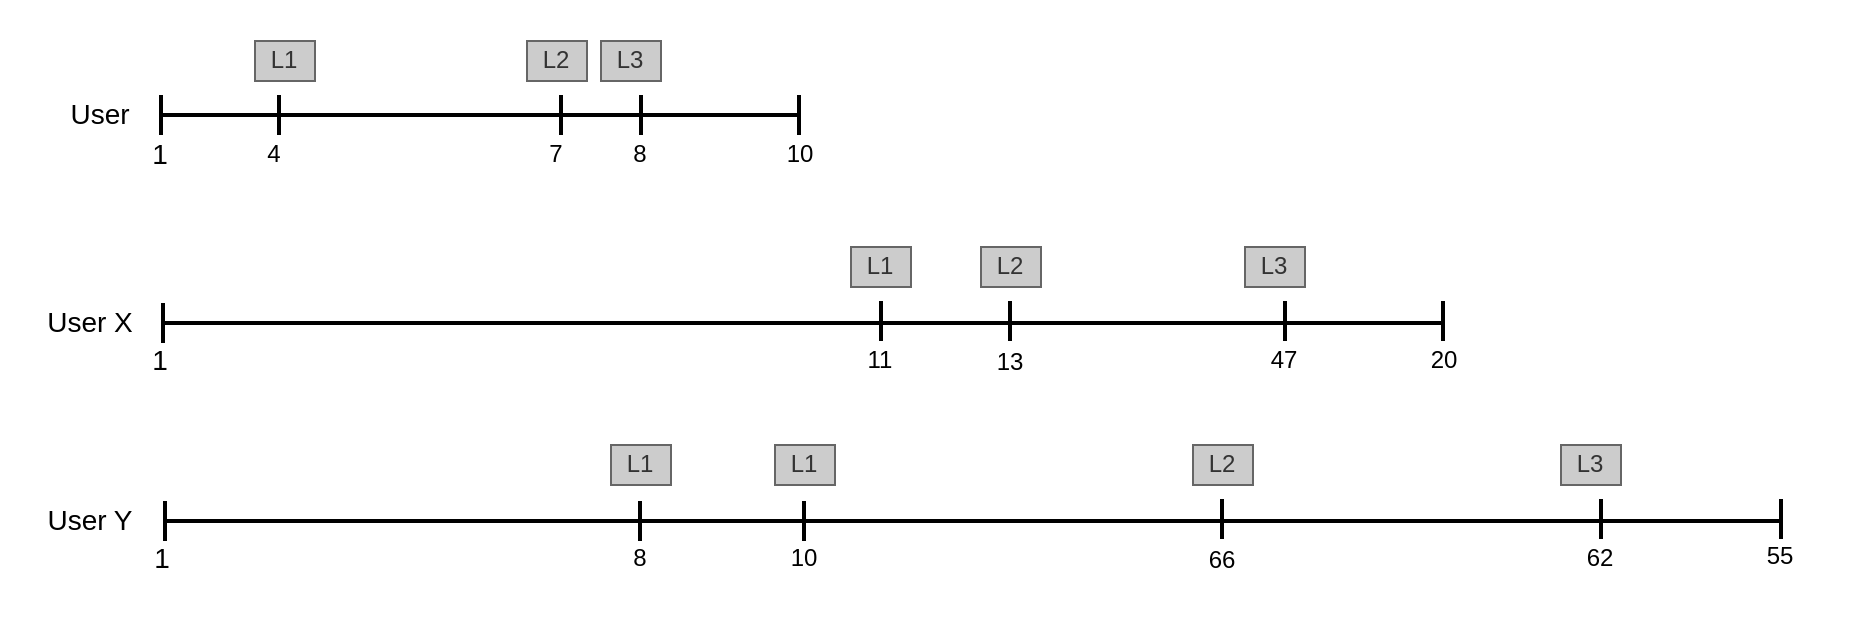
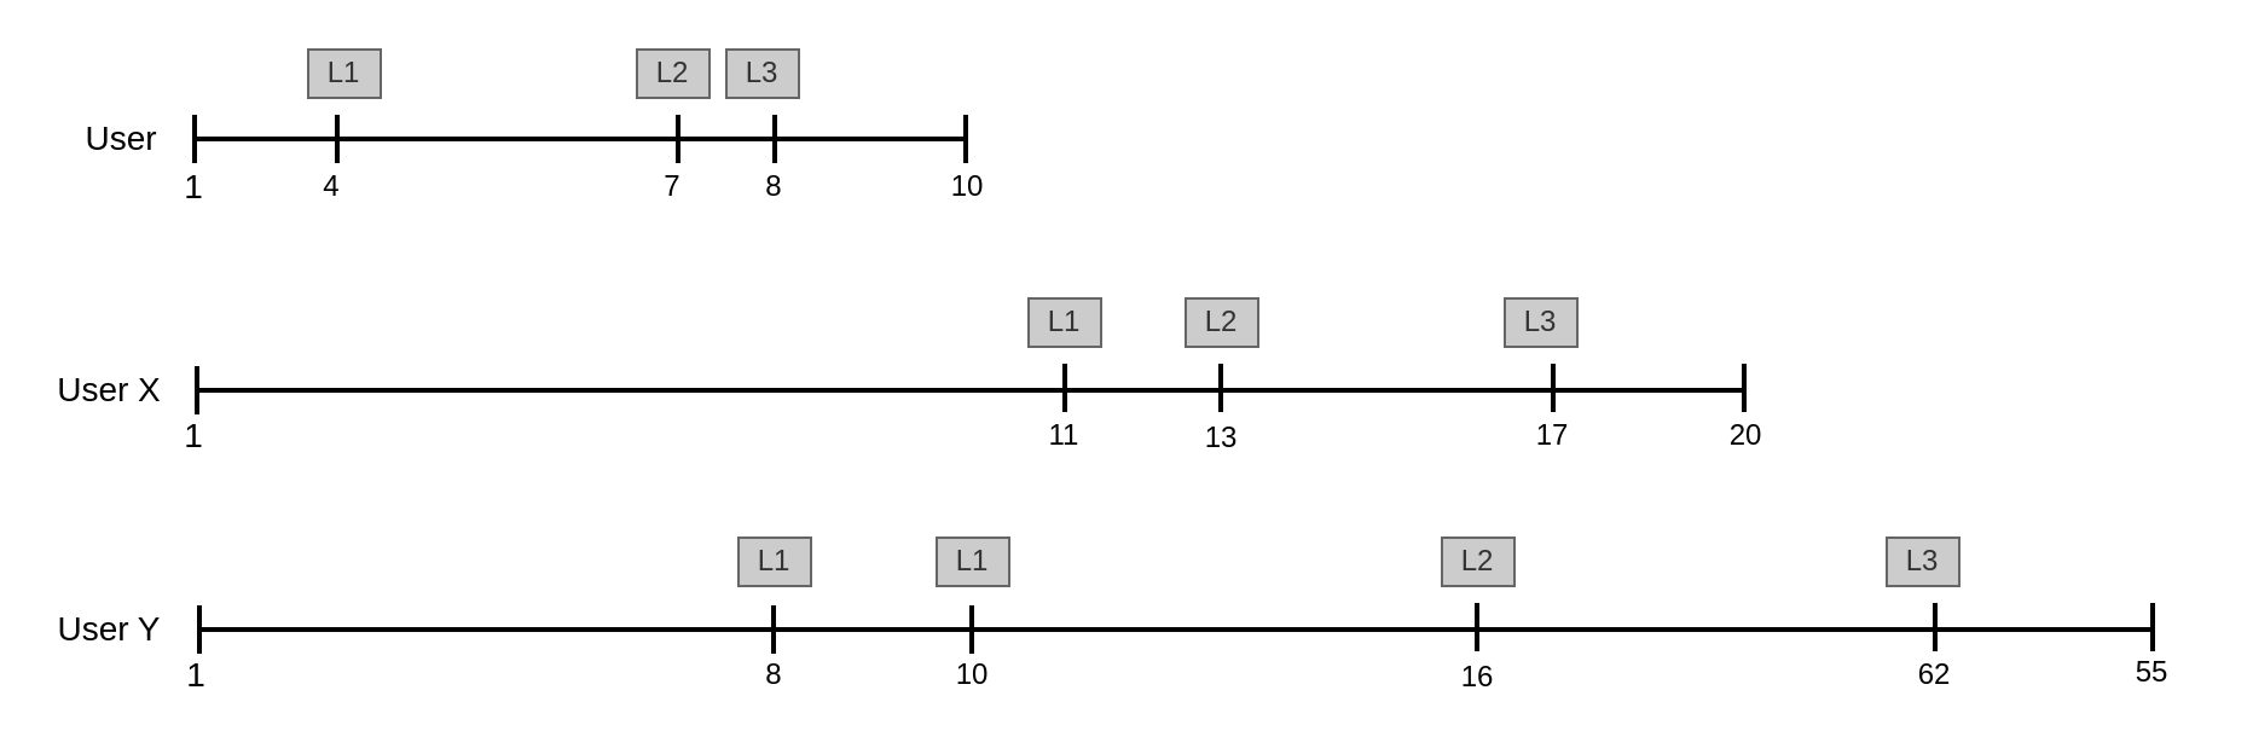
  <mxCell id="0" />
  <mxCell id="1" parent="0" />
  <mxCell id="2" value="" style="endArrow=none;html=1;strokeWidth=2;" edge="1" parent="1"><mxGeometry width="50" height="50" relative="1" as="geometry"><mxPoint x="80" y="57" as="sourcePoint" /><mxPoint x="400" y="57" as="targetPoint" /></mxGeometry></mxCell>
  <mxCell id="3" value="" style="endArrow=none;html=1;strokeWidth=2;" edge="1" parent="1"><mxGeometry width="50" height="50" relative="1" as="geometry"><mxPoint x="80" y="67" as="sourcePoint" /><mxPoint x="80" y="47" as="targetPoint" /></mxGeometry></mxCell>
  <mxCell id="4" value="" style="endArrow=none;html=1;strokeWidth=2;" edge="1" parent="1"><mxGeometry width="50" height="50" relative="1" as="geometry"><mxPoint x="399" y="47" as="sourcePoint" /><mxPoint x="399" y="67" as="targetPoint" /></mxGeometry></mxCell>
  <mxCell id="5" value="&lt;font style=&quot;font-size: 14px&quot;&gt;1&lt;/font&gt;" style="text;html=1;strokeColor=none;fillColor=none;align=center;verticalAlign=middle;whiteSpace=wrap;rounded=0;" vertex="1" parent="1"><mxGeometry x="60" y="67" width="40" height="20" as="geometry" /></mxCell>
  <mxCell id="6" value="10" style="text;html=1;strokeColor=none;fillColor=none;align=center;verticalAlign=middle;whiteSpace=wrap;rounded=0;" vertex="1" parent="1"><mxGeometry x="380" y="67" width="40" height="20" as="geometry" /></mxCell>
  <mxCell id="7" value="" style="endArrow=none;html=1;strokeWidth=2;" edge="1" parent="1"><mxGeometry width="50" height="50" relative="1" as="geometry"><mxPoint x="139" y="67" as="sourcePoint" /><mxPoint x="139" y="47" as="targetPoint" /></mxGeometry></mxCell>
  <mxCell id="8" value="" style="endArrow=none;html=1;strokeWidth=2;" edge="1" parent="1"><mxGeometry width="50" height="50" relative="1" as="geometry"><mxPoint x="320" y="67" as="sourcePoint" /><mxPoint x="320" y="47" as="targetPoint" /></mxGeometry></mxCell>
  <mxCell id="9" value="" style="endArrow=none;html=1;strokeWidth=2;" edge="1" parent="1"><mxGeometry width="50" height="50" relative="1" as="geometry"><mxPoint x="280" y="67" as="sourcePoint" /><mxPoint x="280" y="47" as="targetPoint" /></mxGeometry></mxCell>
  <mxCell id="10" value="L1" style="text;html=1;strokeColor=#666666;align=center;verticalAlign=middle;whiteSpace=wrap;rounded=0;fontColor=#333333;fillColor=#CCCCCC;" vertex="1" parent="1"><mxGeometry x="127" y="20" width="30" height="20" as="geometry" /></mxCell>
  <mxCell id="11" value="L2" style="text;html=1;strokeColor=#666666;align=center;verticalAlign=middle;whiteSpace=wrap;rounded=0;fontColor=#333333;fillColor=#CCCCCC;" vertex="1" parent="1"><mxGeometry x="263" y="20" width="30" height="20" as="geometry" /></mxCell>
  <mxCell id="12" value="L3" style="text;html=1;strokeColor=#666666;align=center;verticalAlign=middle;whiteSpace=wrap;rounded=0;fontColor=#333333;fillColor=#CCCCCC;" vertex="1" parent="1"><mxGeometry x="300" y="20" width="30" height="20" as="geometry" /></mxCell>
  <mxCell id="13" value="4" style="text;html=1;strokeColor=none;fillColor=none;align=center;verticalAlign=middle;whiteSpace=wrap;rounded=0;" vertex="1" parent="1"><mxGeometry x="117" y="67" width="40" height="20" as="geometry" /></mxCell>
  <mxCell id="14" value="7" style="text;html=1;strokeColor=none;fillColor=none;align=center;verticalAlign=middle;whiteSpace=wrap;rounded=0;" vertex="1" parent="1"><mxGeometry x="258" y="67" width="40" height="20" as="geometry" /></mxCell>
  <mxCell id="15" value="8" style="text;html=1;strokeColor=none;fillColor=none;align=center;verticalAlign=middle;whiteSpace=wrap;rounded=0;" vertex="1" parent="1"><mxGeometry x="300" y="67" width="40" height="20" as="geometry" /></mxCell>
  <mxCell id="16" value="" style="endArrow=none;html=1;strokeWidth=2;" edge="1" parent="1"><mxGeometry width="50" height="50" relative="1" as="geometry"><mxPoint x="81" y="161" as="sourcePoint" /><mxPoint x="401" y="161" as="targetPoint" /></mxGeometry></mxCell>
  <mxCell id="17" value="" style="endArrow=none;html=1;strokeWidth=2;" edge="1" parent="1"><mxGeometry width="50" height="50" relative="1" as="geometry"><mxPoint x="81" y="171" as="sourcePoint" /><mxPoint x="81" y="151" as="targetPoint" /></mxGeometry></mxCell>
  <mxCell id="18" value="" style="endArrow=none;html=1;strokeWidth=2;" edge="1" parent="1"><mxGeometry width="50" height="50" relative="1" as="geometry"><mxPoint x="400" y="161" as="sourcePoint" /><mxPoint x="722" y="161" as="targetPoint" /></mxGeometry></mxCell>
  <mxCell id="19" value="" style="endArrow=none;html=1;strokeWidth=2;" edge="1" parent="1"><mxGeometry width="50" height="50" relative="1" as="geometry"><mxPoint x="721" y="150" as="sourcePoint" /><mxPoint x="721" y="170" as="targetPoint" /></mxGeometry></mxCell>
  <mxCell id="20" value="20" style="text;html=1;strokeColor=none;fillColor=none;align=center;verticalAlign=middle;whiteSpace=wrap;rounded=0;" vertex="1" parent="1"><mxGeometry x="702" y="170" width="40" height="20" as="geometry" /></mxCell>
  <mxCell id="21" value="" style="endArrow=none;html=1;strokeWidth=2;" edge="1" parent="1"><mxGeometry width="50" height="50" relative="1" as="geometry"><mxPoint x="440" y="170" as="sourcePoint" /><mxPoint x="440" y="150" as="targetPoint" /></mxGeometry></mxCell>
  <mxCell id="22" value="" style="endArrow=none;html=1;strokeWidth=2;" edge="1" parent="1"><mxGeometry width="50" height="50" relative="1" as="geometry"><mxPoint x="642" y="170" as="sourcePoint" /><mxPoint x="642" y="150" as="targetPoint" /></mxGeometry></mxCell>
  <mxCell id="23" value="" style="endArrow=none;html=1;strokeWidth=2;" edge="1" parent="1"><mxGeometry width="50" height="50" relative="1" as="geometry"><mxPoint x="504.5" y="170" as="sourcePoint" /><mxPoint x="504.5" y="150" as="targetPoint" /></mxGeometry></mxCell>
  <mxCell id="24" value="L1" style="text;html=1;strokeColor=#666666;align=center;verticalAlign=middle;whiteSpace=wrap;rounded=0;fontColor=#333333;fillColor=#CCCCCC;" vertex="1" parent="1"><mxGeometry x="425" y="123" width="30" height="20" as="geometry" /></mxCell>
  <mxCell id="25" value="L2" style="text;html=1;strokeColor=#666666;align=center;verticalAlign=middle;whiteSpace=wrap;rounded=0;fontColor=#333333;fillColor=#CCCCCC;" vertex="1" parent="1"><mxGeometry x="490" y="123" width="30" height="20" as="geometry" /></mxCell>
  <mxCell id="26" value="L3" style="text;html=1;strokeColor=#666666;align=center;verticalAlign=middle;whiteSpace=wrap;rounded=0;fontColor=#333333;fillColor=#CCCCCC;" vertex="1" parent="1"><mxGeometry x="622" y="123" width="30" height="20" as="geometry" /></mxCell>
  <mxCell id="27" value="11" style="text;html=1;strokeColor=none;fillColor=none;align=center;verticalAlign=middle;whiteSpace=wrap;rounded=0;" vertex="1" parent="1"><mxGeometry x="420" y="170" width="40" height="20" as="geometry" /></mxCell>
  <mxCell id="28" value="13" style="text;html=1;strokeColor=none;fillColor=none;align=center;verticalAlign=middle;whiteSpace=wrap;rounded=0;" vertex="1" parent="1"><mxGeometry x="485" y="171" width="40" height="20" as="geometry" /></mxCell>
- <mxCell id="29" value="47" style="text;html=1;strokeColor=none;fillColor=none;align=center;verticalAlign=middle;whiteSpace=wrap;rounded=0;" vertex="1" parent="1"><mxGeometry x="622" y="170" width="40" height="20" as="geometry" /></mxCell>
+ <mxCell id="29" value="17" style="text;html=1;strokeColor=none;fillColor=none;align=center;verticalAlign=middle;whiteSpace=wrap;rounded=0;" vertex="1" parent="1"><mxGeometry x="622" y="170" width="40" height="20" as="geometry" /></mxCell>
  <mxCell id="30" value="&lt;font style=&quot;font-size: 14px&quot;&gt;1&lt;/font&gt;" style="text;html=1;strokeColor=none;fillColor=none;align=center;verticalAlign=middle;whiteSpace=wrap;rounded=0;" vertex="1" parent="1"><mxGeometry x="60" y="170" width="40" height="20" as="geometry" /></mxCell>
  <mxCell id="31" value="" style="endArrow=none;html=1;strokeWidth=2;" edge="1" parent="1"><mxGeometry width="50" height="50" relative="1" as="geometry"><mxPoint x="82" y="260" as="sourcePoint" /><mxPoint x="402" y="260" as="targetPoint" /></mxGeometry></mxCell>
  <mxCell id="32" value="" style="endArrow=none;html=1;strokeWidth=2;" edge="1" parent="1"><mxGeometry width="50" height="50" relative="1" as="geometry"><mxPoint x="82" y="270" as="sourcePoint" /><mxPoint x="82" y="250" as="targetPoint" /></mxGeometry></mxCell>
  <mxCell id="33" value="" style="endArrow=none;html=1;strokeWidth=2;" edge="1" parent="1"><mxGeometry width="50" height="50" relative="1" as="geometry"><mxPoint x="401" y="260" as="sourcePoint" /><mxPoint x="890" y="260" as="targetPoint" /></mxGeometry></mxCell>
  <mxCell id="34" value="" style="endArrow=none;html=1;strokeWidth=2;" edge="1" parent="1"><mxGeometry width="50" height="50" relative="1" as="geometry"><mxPoint x="319.5" y="270" as="sourcePoint" /><mxPoint x="319.5" y="250" as="targetPoint" /></mxGeometry></mxCell>
  <mxCell id="35" value="" style="endArrow=none;html=1;strokeWidth=2;" edge="1" parent="1"><mxGeometry width="50" height="50" relative="1" as="geometry"><mxPoint x="800" y="269" as="sourcePoint" /><mxPoint x="800" y="249" as="targetPoint" /></mxGeometry></mxCell>
  <mxCell id="36" value="" style="endArrow=none;html=1;strokeWidth=2;" edge="1" parent="1"><mxGeometry width="50" height="50" relative="1" as="geometry"><mxPoint x="610.5" y="269" as="sourcePoint" /><mxPoint x="610.5" y="249" as="targetPoint" /></mxGeometry></mxCell>
  <mxCell id="37" value="L1" style="text;html=1;strokeColor=#666666;align=center;verticalAlign=middle;whiteSpace=wrap;rounded=0;fontColor=#333333;fillColor=#CCCCCC;" vertex="1" parent="1"><mxGeometry x="305" y="222" width="30" height="20" as="geometry" /></mxCell>
  <mxCell id="38" value="L2" style="text;html=1;strokeColor=#666666;align=center;verticalAlign=middle;whiteSpace=wrap;rounded=0;fontColor=#333333;fillColor=#CCCCCC;" vertex="1" parent="1"><mxGeometry x="596" y="222" width="30" height="20" as="geometry" /></mxCell>
  <mxCell id="39" value="L3" style="text;html=1;strokeColor=#666666;align=center;verticalAlign=middle;whiteSpace=wrap;rounded=0;fontColor=#333333;fillColor=#CCCCCC;" vertex="1" parent="1"><mxGeometry x="780" y="222" width="30" height="20" as="geometry" /></mxCell>
  <mxCell id="40" value="8" style="text;html=1;strokeColor=none;fillColor=none;align=center;verticalAlign=middle;whiteSpace=wrap;rounded=0;" vertex="1" parent="1"><mxGeometry x="300" y="269" width="40" height="20" as="geometry" /></mxCell>
- <mxCell id="41" value="66" style="text;html=1;strokeColor=none;fillColor=none;align=center;verticalAlign=middle;whiteSpace=wrap;rounded=0;" vertex="1" parent="1"><mxGeometry x="591" y="270" width="40" height="20" as="geometry" /></mxCell>
+ <mxCell id="41" value="16" style="text;html=1;strokeColor=none;fillColor=none;align=center;verticalAlign=middle;whiteSpace=wrap;rounded=0;" vertex="1" parent="1"><mxGeometry x="591" y="270" width="40" height="20" as="geometry" /></mxCell>
  <mxCell id="42" value="62" style="text;html=1;strokeColor=none;fillColor=none;align=center;verticalAlign=middle;whiteSpace=wrap;rounded=0;" vertex="1" parent="1"><mxGeometry x="780" y="269" width="40" height="20" as="geometry" /></mxCell>
  <mxCell id="43" value="&lt;font style=&quot;font-size: 14px&quot;&gt;1&lt;/font&gt;" style="text;html=1;strokeColor=none;fillColor=none;align=center;verticalAlign=middle;whiteSpace=wrap;rounded=0;" vertex="1" parent="1"><mxGeometry x="61" y="269" width="40" height="20" as="geometry" /></mxCell>
  <mxCell id="44" value="55" style="text;html=1;strokeColor=none;fillColor=none;align=center;verticalAlign=middle;whiteSpace=wrap;rounded=0;" vertex="1" parent="1"><mxGeometry x="870" y="268" width="40" height="20" as="geometry" /></mxCell>
  <mxCell id="45" value="" style="endArrow=none;html=1;strokeWidth=2;" edge="1" parent="1"><mxGeometry width="50" height="50" relative="1" as="geometry"><mxPoint x="890" y="249" as="sourcePoint" /><mxPoint x="890" y="269" as="targetPoint" /></mxGeometry></mxCell>
  <mxCell id="46" value="" style="endArrow=none;html=1;strokeWidth=2;" edge="1" parent="1"><mxGeometry width="50" height="50" relative="1" as="geometry"><mxPoint x="401.5" y="270" as="sourcePoint" /><mxPoint x="401.5" y="250" as="targetPoint" /></mxGeometry></mxCell>
  <mxCell id="47" value="L1" style="text;html=1;strokeColor=#666666;align=center;verticalAlign=middle;whiteSpace=wrap;rounded=0;fontColor=#333333;fillColor=#CCCCCC;" vertex="1" parent="1"><mxGeometry x="387" y="222" width="30" height="20" as="geometry" /></mxCell>
  <mxCell id="48" value="10" style="text;html=1;strokeColor=none;fillColor=none;align=center;verticalAlign=middle;whiteSpace=wrap;rounded=0;" vertex="1" parent="1"><mxGeometry x="382" y="269" width="40" height="20" as="geometry" /></mxCell>
  <mxCell id="49" value="User" style="text;html=1;strokeColor=none;fillColor=none;align=center;verticalAlign=middle;whiteSpace=wrap;rounded=0;fontSize=14;" vertex="1" parent="1"><mxGeometry x="30" y="47" width="40" height="20" as="geometry" /></mxCell>
  <mxCell id="50" value="User X" style="text;html=1;strokeColor=none;fillColor=none;align=center;verticalAlign=middle;whiteSpace=wrap;rounded=0;fontSize=14;" vertex="1" parent="1"><mxGeometry x="20" y="151" width="50" height="20" as="geometry" /></mxCell>
  <mxCell id="51" value="User Y" style="text;html=1;strokeColor=none;fillColor=none;align=center;verticalAlign=middle;whiteSpace=wrap;rounded=0;fontSize=14;" vertex="1" parent="1"><mxGeometry x="20" y="250" width="50" height="20" as="geometry" /></mxCell>
